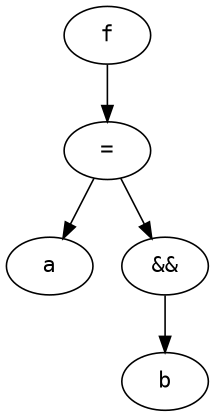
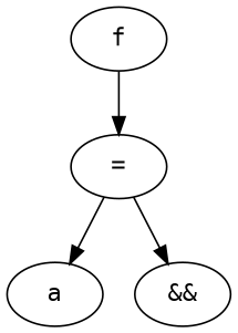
  digraph {
    fontname="DejaVu Sans Mono"
    node [fontname="DejaVu Sans Mono"]
    edge [fontname="DejaVu Sans Mono"]
    n1 [label=f]
    n2 [label="="]
    n3 [label=a]
    n4 [label="&&"]
-   n5 [label=b]
    n1 -> n2
    n2 -> n3
    n2 -> n4
-   n4 -> n5
  }
